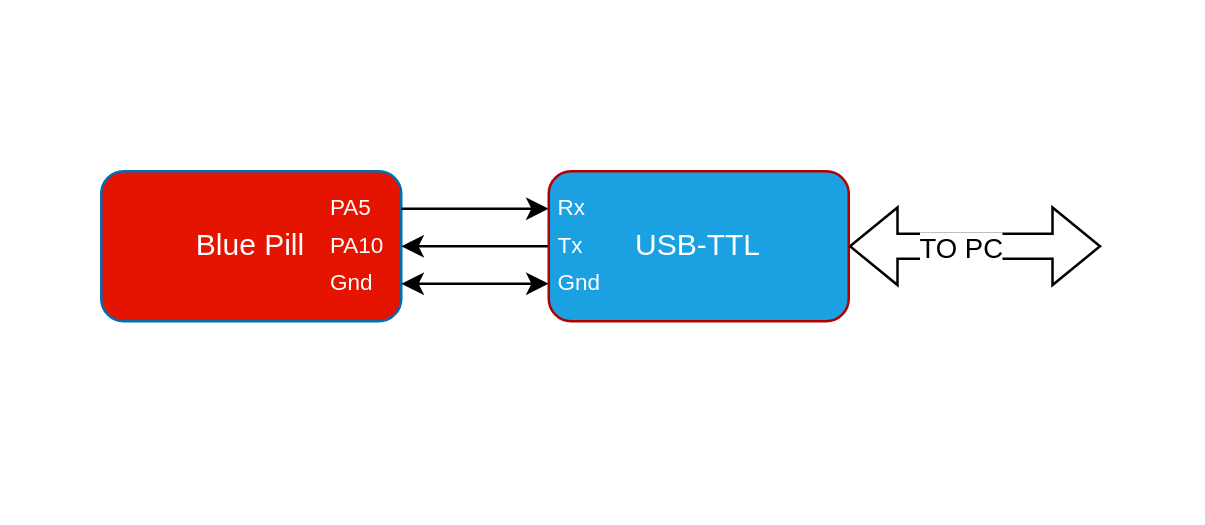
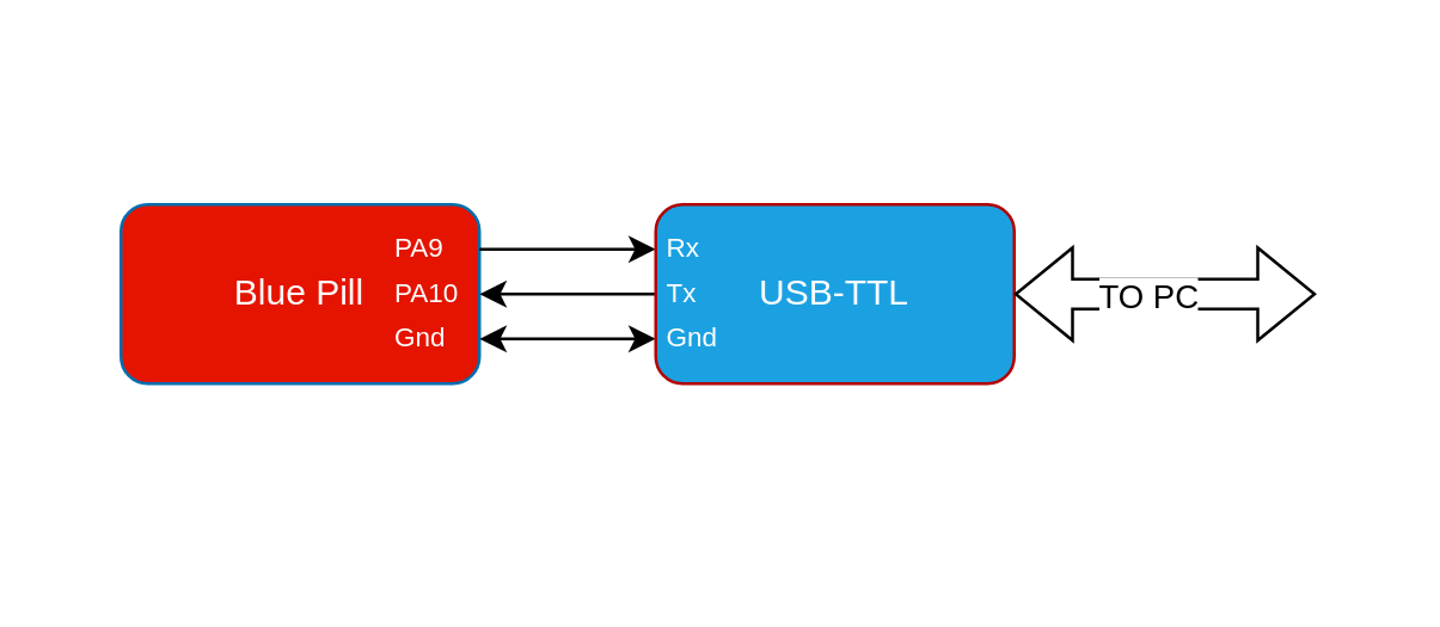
  <mxCell id="0" />
  <mxCell id="1" parent="0" />
  <mxCell id="2" value="" style="group" vertex="1" connectable="0" parent="1"><mxGeometry x="40" y="68" width="420" height="120" as="geometry" /></mxCell>
  <mxCell id="3" value="" style="rounded=1;whiteSpace=wrap;html=1;fontSize=11;fontColor=#000000;strokeColor=none;fillColor=none;" vertex="1" parent="2"><mxGeometry x="-20" y="-47.5" width="440" height="157.5" as="geometry" /></mxCell>
  <mxCell id="4" value="Blue Pill" style="rounded=1;whiteSpace=wrap;html=1;direction=west;fillColor=#e51400;strokeColor=#006EAF;fontColor=#ffffff;" vertex="1" parent="2"><mxGeometry width="120" height="60" as="geometry" /></mxCell>
- <mxCell id="5" value="PA5" style="text;html=1;strokeColor=none;fillColor=none;align=left;verticalAlign=middle;whiteSpace=wrap;rounded=0;fontColor=#FFFFFF;fontSize=9;" vertex="1" parent="2"><mxGeometry x="90" y="10" width="20" height="10" as="geometry" /></mxCell>
+ <mxCell id="5" value="PA9" style="text;html=1;strokeColor=none;fillColor=none;align=left;verticalAlign=middle;whiteSpace=wrap;rounded=0;fontColor=#FFFFFF;fontSize=9;" vertex="1" parent="2"><mxGeometry x="90" y="10" width="20" height="10" as="geometry" /></mxCell>
  <mxCell id="6" value="PA10" style="text;html=1;strokeColor=none;fillColor=none;align=left;verticalAlign=middle;whiteSpace=wrap;rounded=0;fontColor=#FFFFFF;fontSize=9;" vertex="1" parent="2"><mxGeometry x="90" y="25" width="20" height="10" as="geometry" /></mxCell>
  <mxCell id="7" value="Gnd" style="text;html=1;strokeColor=none;fillColor=none;align=left;verticalAlign=middle;whiteSpace=wrap;rounded=0;fontColor=#FFFFFF;fontSize=9;" vertex="1" parent="2"><mxGeometry x="90" y="40" width="20" height="10" as="geometry" /></mxCell>
  <mxCell id="8" value="" style="endArrow=classic;html=1;rounded=0;exitX=0;exitY=0.75;exitDx=0;exitDy=0;entryX=0;entryY=0.25;entryDx=0;entryDy=0;" edge="1" parent="1" source="4" target="12"><mxGeometry width="50" height="50" relative="1" as="geometry"><mxPoint x="160" y="118" as="sourcePoint" /><mxPoint x="210" y="68" as="targetPoint" /></mxGeometry></mxCell>
  <mxCell id="9" value="" style="endArrow=classic;startArrow=classic;html=1;rounded=0;exitX=0;exitY=0.25;exitDx=0;exitDy=0;entryX=0;entryY=0.75;entryDx=0;entryDy=0;" edge="1" parent="1" source="4" target="12"><mxGeometry width="50" height="50" relative="1" as="geometry"><mxPoint x="170" y="148" as="sourcePoint" /><mxPoint x="220" y="98" as="targetPoint" /></mxGeometry></mxCell>
  <mxCell id="10" value="" style="endArrow=classic;html=1;rounded=0;entryX=0;entryY=0.5;entryDx=0;entryDy=0;exitX=0;exitY=0.5;exitDx=0;exitDy=0;" edge="1" parent="1" source="12" target="4"><mxGeometry width="50" height="50" relative="1" as="geometry"><mxPoint x="100" y="218" as="sourcePoint" /><mxPoint x="150" y="168" as="targetPoint" /></mxGeometry></mxCell>
  <mxCell id="11" value="" style="group" vertex="1" connectable="0" parent="1"><mxGeometry x="220" y="68" width="120" height="60" as="geometry" /></mxCell>
  <mxCell id="12" value="USB-TTL" style="rounded=1;whiteSpace=wrap;html=1;fillColor=#1ba1e2;fontColor=#ffffff;strokeColor=#B20000;" vertex="1" parent="11"><mxGeometry x="-1" width="120" height="60" as="geometry" /></mxCell>
  <mxCell id="13" value="Rx" style="text;html=1;strokeColor=none;fillColor=none;align=left;verticalAlign=middle;whiteSpace=wrap;rounded=0;fontColor=#FFFFFF;fontSize=9;" vertex="1" parent="11"><mxGeometry x="1" y="10" width="20" height="10" as="geometry" /></mxCell>
  <mxCell id="14" value="Tx" style="text;html=1;strokeColor=none;fillColor=none;align=left;verticalAlign=middle;whiteSpace=wrap;rounded=0;fontColor=#FFFFFF;fontSize=9;" vertex="1" parent="11"><mxGeometry x="1" y="25" width="20" height="10" as="geometry" /></mxCell>
  <mxCell id="15" value="Gnd" style="text;html=1;strokeColor=none;fillColor=none;align=left;verticalAlign=middle;whiteSpace=wrap;rounded=0;fontColor=#FFFFFF;fontSize=9;" vertex="1" parent="11"><mxGeometry x="1" y="40" width="20" height="10" as="geometry" /></mxCell>
  <mxCell id="16" value="" style="shape=flexArrow;endArrow=classic;startArrow=classic;html=1;rounded=0;fontSize=9;fontColor=#FFFFFF;exitX=1;exitY=0.5;exitDx=0;exitDy=0;" edge="1" parent="1" source="12"><mxGeometry width="100" height="100" relative="1" as="geometry"><mxPoint x="360" y="158" as="sourcePoint" /><mxPoint x="440" y="98" as="targetPoint" /></mxGeometry></mxCell>
  <mxCell id="17" value="&lt;font color=&quot;#000000&quot; style=&quot;font-size: 11px;&quot;&gt;TO PC&lt;/font&gt;" style="edgeLabel;html=1;align=center;verticalAlign=middle;resizable=0;points=[];fontSize=11;fontColor=#FFFFFF;" vertex="1" connectable="0" parent="16"><mxGeometry x="-0.135" y="2" relative="1" as="geometry"><mxPoint y="2" as="offset" /></mxGeometry></mxCell>
